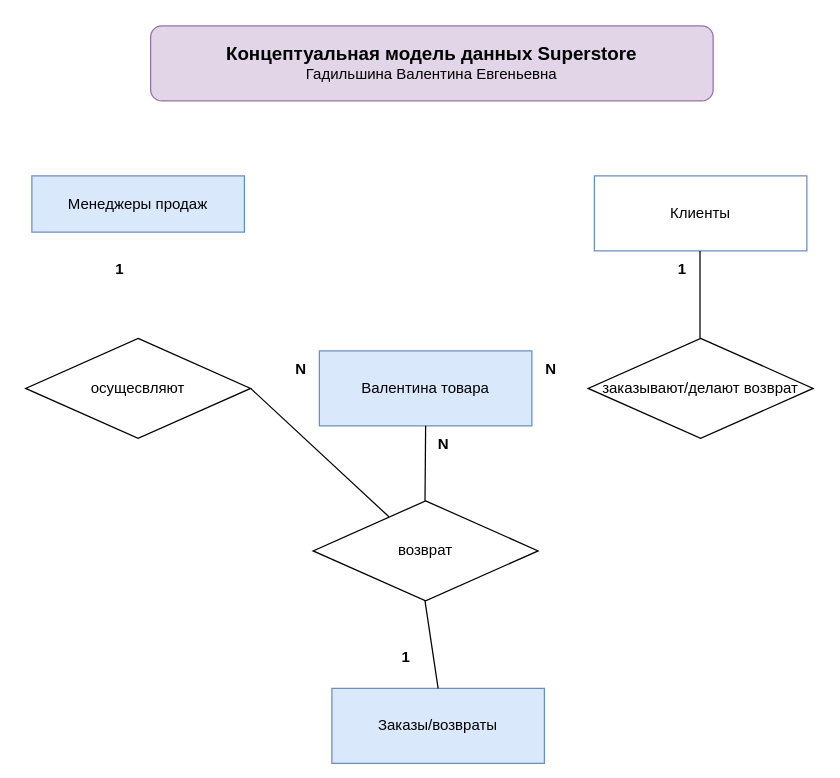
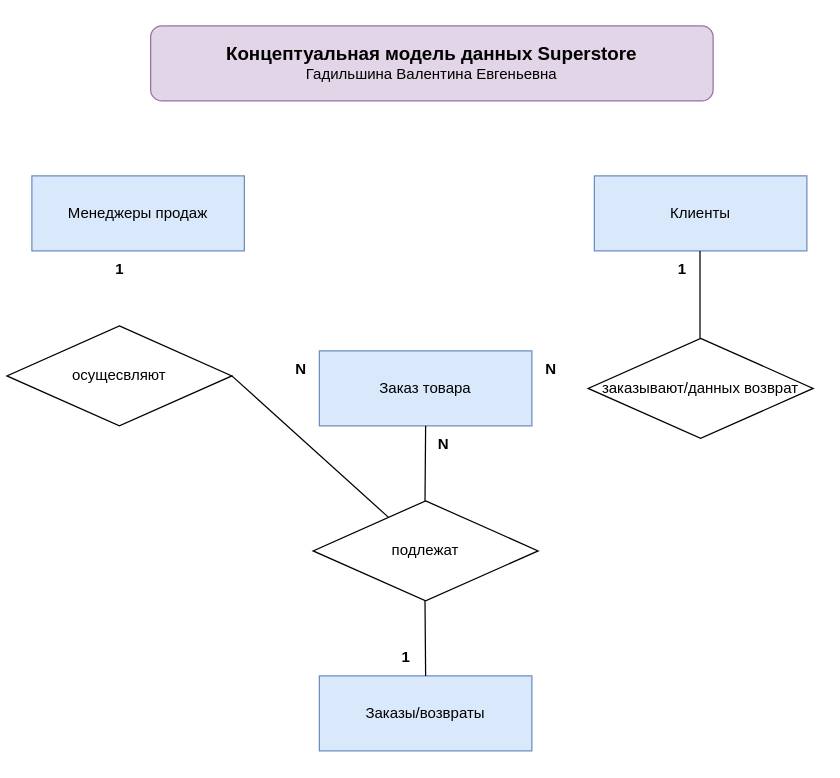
  <mxCell id="0" />
  <mxCell id="1" parent="0" />
- <mxCell id="2" value="Менеджеры продаж" style="rounded=0;whiteSpace=wrap;html=1;fillColor=#dae8fc;strokeColor=#6c8ebf;" vertex="1" parent="1"><mxGeometry x="25" y="140" width="170" height="45" as="geometry" /></mxCell>
- <mxCell id="3" value="Клиенты" style="rounded=0;whiteSpace=wrap;html=1;fillColor=#ffffff;strokeColor=#6c8ebf;" vertex="1" parent="1"><mxGeometry x="475" y="140" width="170" height="60" as="geometry" /></mxCell>
- <mxCell id="4" value="осущесвляют" style="rhombus;whiteSpace=wrap;html=1;" vertex="1" parent="1"><mxGeometry x="20" y="270" width="180" height="80" as="geometry" /></mxCell>
- <mxCell id="5" value="заказывают/делают возврат" style="rhombus;whiteSpace=wrap;html=1;" vertex="1" parent="1"><mxGeometry x="470" y="270" width="180" height="80" as="geometry" /></mxCell>
- <mxCell id="6" value="Заказы/возвраты" style="rounded=0;whiteSpace=wrap;html=1;fillColor=#dae8fc;strokeColor=#6c8ebf;" vertex="1" parent="1"><mxGeometry x="265" y="550" width="170" height="60" as="geometry" /></mxCell>
- <mxCell id="7" value="возврат" style="rhombus;whiteSpace=wrap;html=1;" vertex="1" parent="1"><mxGeometry x="250" y="400" width="180" height="80" as="geometry" /></mxCell>
- <mxCell id="8" value="Валентина товара" style="rounded=0;whiteSpace=wrap;html=1;fillColor=#dae8fc;strokeColor=#6c8ebf;" vertex="1" parent="1"><mxGeometry x="255" y="280" width="170" height="60" as="geometry" /></mxCell>
+ <mxCell id="2" value="Менеджеры продаж" style="rounded=0;whiteSpace=wrap;html=1;fillColor=#dae8fc;strokeColor=#6c8ebf;" vertex="1" parent="1"><mxGeometry x="25" y="140" width="170" height="60" as="geometry" /></mxCell>
+ <mxCell id="3" value="Клиенты" style="rounded=0;whiteSpace=wrap;html=1;fillColor=#dae8fc;strokeColor=#6c8ebf;" vertex="1" parent="1"><mxGeometry x="475" y="140" width="170" height="60" as="geometry" /></mxCell>
+ <mxCell id="4" value="осущесвляют" style="rhombus;whiteSpace=wrap;html=1;" vertex="1" parent="1"><mxGeometry x="5" y="260" width="180" height="80" as="geometry" /></mxCell>
+ <mxCell id="5" value="заказывают/данных возврат" style="rhombus;whiteSpace=wrap;html=1;" vertex="1" parent="1"><mxGeometry x="470" y="270" width="180" height="80" as="geometry" /></mxCell>
+ <mxCell id="6" value="Заказы/возвраты" style="rounded=0;whiteSpace=wrap;html=1;fillColor=#dae8fc;strokeColor=#6c8ebf;" vertex="1" parent="1"><mxGeometry x="255" y="540" width="170" height="60" as="geometry" /></mxCell>
+ <mxCell id="7" value="подлежат" style="rhombus;whiteSpace=wrap;html=1;" vertex="1" parent="1"><mxGeometry x="250" y="400" width="180" height="80" as="geometry" /></mxCell>
+ <mxCell id="8" value="Заказ товара" style="rounded=0;whiteSpace=wrap;html=1;fillColor=#dae8fc;strokeColor=#6c8ebf;" vertex="1" parent="1"><mxGeometry x="255" y="280" width="170" height="60" as="geometry" /></mxCell>
  <mxCell id="9" value="" style="endArrow=none;html=1;rounded=0;entryX=0.5;entryY=1;entryDx=0;entryDy=0;exitX=0.5;exitY=0;exitDx=0;exitDy=0;" edge="1" parent="1"><mxGeometry width="50" height="50" relative="1" as="geometry"><mxPoint x="559.5" y="270" as="sourcePoint" /><mxPoint x="559.5" y="200" as="targetPoint" /></mxGeometry></mxCell>
  <mxCell id="10" value="" style="endArrow=none;html=1;rounded=0;exitX=0.5;exitY=0;exitDx=0;exitDy=0;entryX=0.5;entryY=1;entryDx=0;entryDy=0;" edge="1" parent="1" target="8"><mxGeometry width="50" height="50" relative="1" as="geometry"><mxPoint x="339.5" y="400" as="sourcePoint" /><mxPoint x="340" y="350" as="targetPoint" /></mxGeometry></mxCell>
  <mxCell id="11" value="" style="endArrow=none;html=1;rounded=0;entryX=0.5;entryY=1;entryDx=0;entryDy=0;exitX=0.5;exitY=0;exitDx=0;exitDy=0;" edge="1" parent="1" source="6"><mxGeometry width="50" height="50" relative="1" as="geometry"><mxPoint x="460" y="480" as="sourcePoint" /><mxPoint x="339.5" y="480" as="targetPoint" /></mxGeometry></mxCell>
  <mxCell id="12" value="" style="endArrow=none;html=1;rounded=0;exitX=1;exitY=0.5;exitDx=0;exitDy=0;" edge="1" parent="1" source="4" target="7"><mxGeometry width="50" height="50" relative="1" as="geometry"><mxPoint x="90" y="540" as="sourcePoint" /><mxPoint x="140" y="490" as="targetPoint" /></mxGeometry></mxCell>
  <mxCell id="13" value="&lt;b&gt;1&lt;/b&gt;" style="text;html=1;align=center;verticalAlign=middle;resizable=0;points=[];autosize=1;strokeColor=none;fillColor=none;" vertex="1" parent="1"><mxGeometry x="80" y="200" width="30" height="30" as="geometry" /></mxCell>
  <mxCell id="14" value="&lt;b&gt;1&lt;/b&gt;" style="text;html=1;align=center;verticalAlign=middle;resizable=0;points=[];autosize=1;strokeColor=none;fillColor=none;" vertex="1" parent="1"><mxGeometry x="530" y="200" width="30" height="30" as="geometry" /></mxCell>
  <mxCell id="15" value="&lt;b&gt;N&lt;/b&gt;" style="text;html=1;align=center;verticalAlign=middle;resizable=0;points=[];autosize=1;strokeColor=none;fillColor=none;" vertex="1" parent="1"><mxGeometry x="225" y="280" width="30" height="30" as="geometry" /></mxCell>
  <mxCell id="16" value="&lt;b&gt;N&lt;/b&gt;" style="text;html=1;align=center;verticalAlign=middle;resizable=0;points=[];autosize=1;strokeColor=none;fillColor=none;" vertex="1" parent="1"><mxGeometry x="425" y="280" width="30" height="30" as="geometry" /></mxCell>
  <mxCell id="17" value="&lt;b&gt;N&lt;/b&gt;" style="text;html=1;align=center;verticalAlign=middle;resizable=0;points=[];autosize=1;strokeColor=none;fillColor=none;" vertex="1" parent="1"><mxGeometry x="339" y="340" width="30" height="30" as="geometry" /></mxCell>
  <mxCell id="18" value="&lt;b&gt;1&lt;/b&gt;" style="text;html=1;align=center;verticalAlign=middle;resizable=0;points=[];autosize=1;strokeColor=none;fillColor=none;" vertex="1" parent="1"><mxGeometry x="309" y="510" width="30" height="30" as="geometry" /></mxCell>
  <mxCell id="19" value="&lt;b style=&quot;border-color: var(--border-color); font-size: 15px;&quot;&gt;Концептуальная&amp;nbsp;модель данных&amp;nbsp;Superstore&lt;/b&gt;&lt;br style=&quot;border-color: var(--border-color); font-size: 15px;&quot;&gt;Гадильшина Валентина Евгеньевна" style="rounded=1;whiteSpace=wrap;html=1;fillColor=#e1d5e7;strokeColor=#9673a6;" vertex="1" parent="1"><mxGeometry x="120" y="20" width="450" height="60" as="geometry" /></mxCell>
